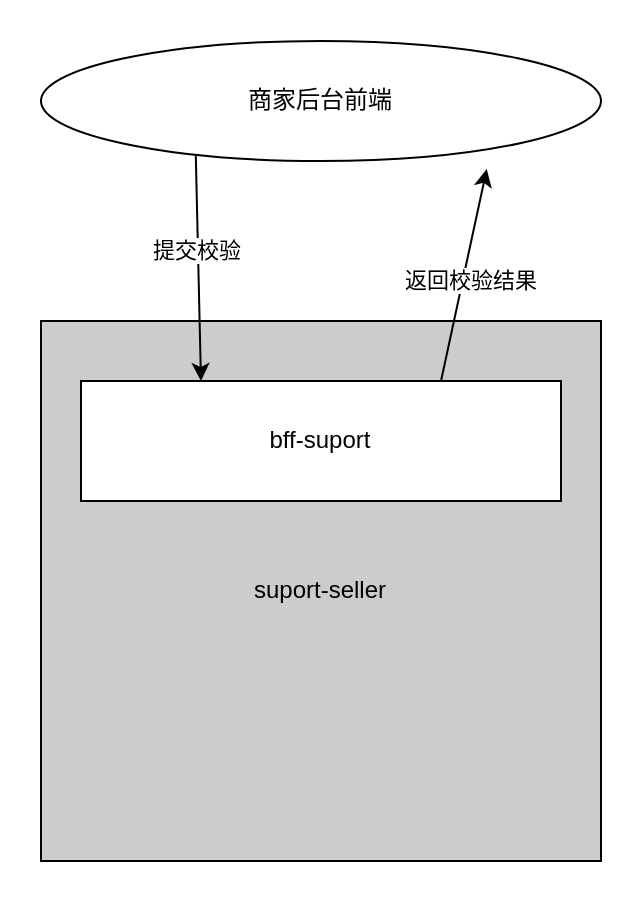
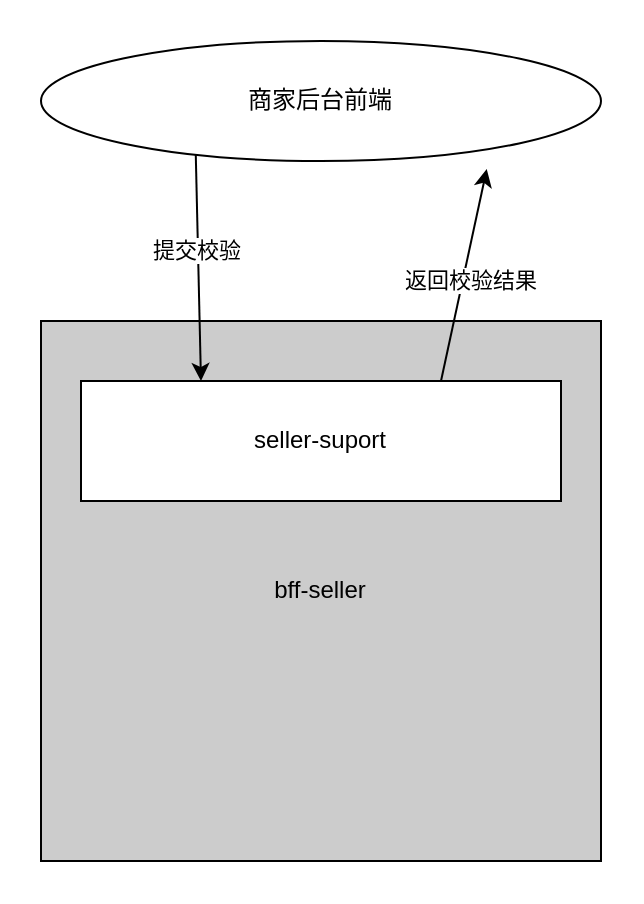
  <mxCell id="0" />
  <mxCell id="1" parent="0" />
- <mxCell id="2" value="suport-seller" style="rounded=0;whiteSpace=wrap;html=1;fillColor=#CCCCCC;" vertex="1" parent="1"><mxGeometry x="20" y="160" width="280" height="270" as="geometry" /></mxCell>
- <mxCell id="3" value="bff-suport" style="rounded=0;whiteSpace=wrap;html=1;" vertex="1" parent="1"><mxGeometry x="40" y="190" width="240" height="60" as="geometry" /></mxCell>
+ <mxCell id="2" value="bff-seller" style="rounded=0;whiteSpace=wrap;html=1;fillColor=#CCCCCC;" vertex="1" parent="1"><mxGeometry x="20" y="160" width="280" height="270" as="geometry" /></mxCell>
+ <mxCell id="3" value="seller-suport" style="rounded=0;whiteSpace=wrap;html=1;" vertex="1" parent="1"><mxGeometry x="40" y="190" width="240" height="60" as="geometry" /></mxCell>
  <mxCell id="4" style="rounded=0;orthogonalLoop=1;jettySize=auto;html=1;exitX=0.25;exitY=1;exitDx=0;exitDy=0;entryX=0.25;entryY=0;entryDx=0;entryDy=0;" edge="1" parent="1" source="6" target="3"><mxGeometry relative="1" as="geometry" /></mxCell>
  <mxCell id="5" value="提交校验" style="edgeLabel;html=1;align=center;verticalAlign=middle;resizable=0;points=[];" vertex="1" connectable="0" parent="4"><mxGeometry x="-0.147" y="-1" relative="1" as="geometry"><mxPoint as="offset" /></mxGeometry></mxCell>
  <mxCell id="6" value="商家后台前端" style="ellipse;whiteSpace=wrap;html=1;" vertex="1" parent="1"><mxGeometry x="20" y="20" width="280" height="60" as="geometry" /></mxCell>
  <mxCell id="7" style="rounded=0;orthogonalLoop=1;jettySize=auto;html=1;exitX=0.75;exitY=0;exitDx=0;exitDy=0;entryX=0.796;entryY=1.067;entryDx=0;entryDy=0;entryPerimeter=0;" edge="1" parent="1" source="3" target="6"><mxGeometry relative="1" as="geometry" /></mxCell>
  <mxCell id="8" value="返回校验结果" style="edgeLabel;html=1;align=center;verticalAlign=middle;resizable=0;points=[];" vertex="1" connectable="0" parent="7"><mxGeometry x="-0.212" y="1" relative="1" as="geometry"><mxPoint x="6" y="-8" as="offset" /></mxGeometry></mxCell>
